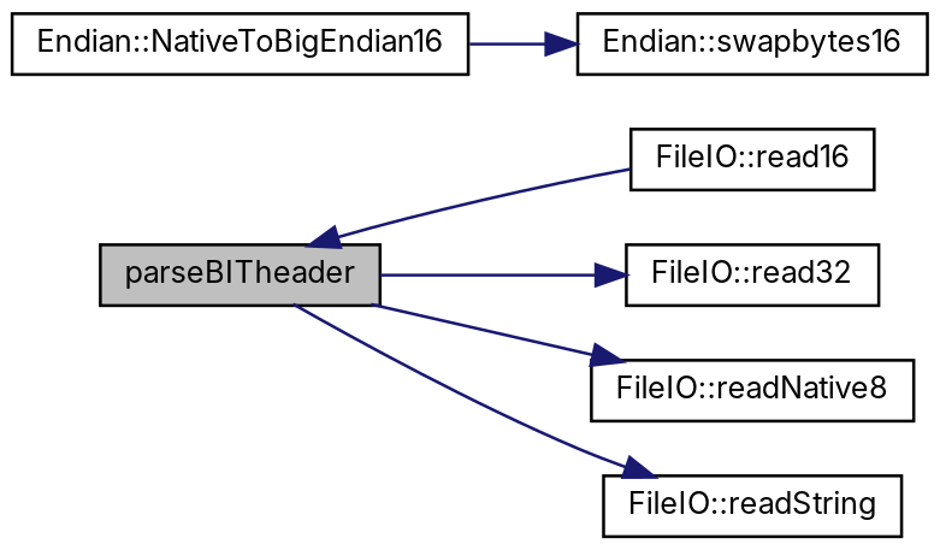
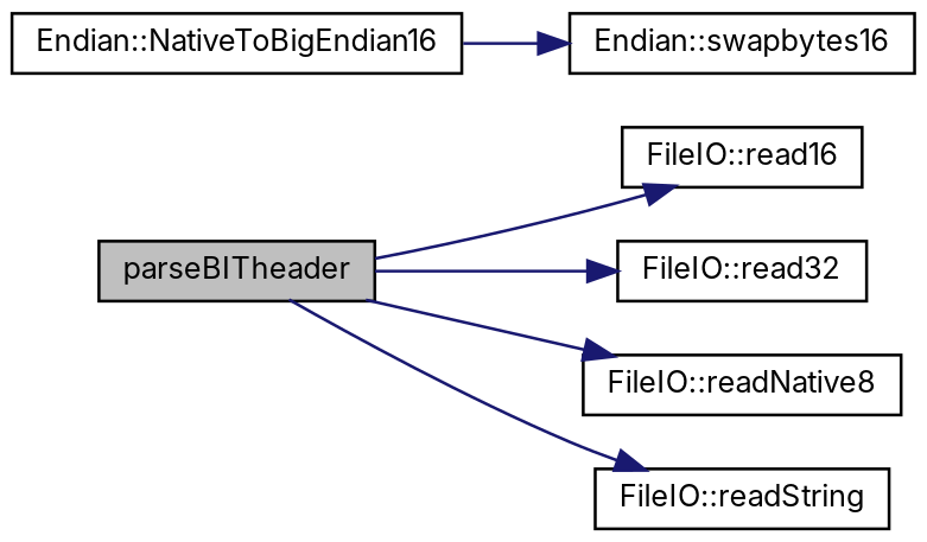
  digraph {
    fontname=Inter
    rankdir=LR
    node [color=black fillcolor=white fontname=Inter fontsize=10 shape=record style=filled]
    edge [color=midnightblue fontname=Inter fontsize=10 labelfontname=Helvetica labelfontsize=10 style=solid]
    n1 [fillcolor=grey75 fontcolor=black height=0.2 label=parseBITheader width=0.4]
    n2 [height=0.2 label="FileIO::read16" width=0.4]
    n3 [height=0.2 label="FileIO::read32" width=0.4]
    n4 [height=0.2 label="FileIO::readNative8" width=0.4]
    n5 [height=0.2 label="FileIO::readString" width=0.4]
    n6 [height=0.2 label="Endian::NativeToBigEndian16" width=0.4]
    n7 [height=0.2 label="Endian::swapbytes16" width=0.4]
-   n2 -> n1
+   n1 -> n2
    n1 -> n3
    n1 -> n4
    n1 -> n5
    n6 -> n7
  }
